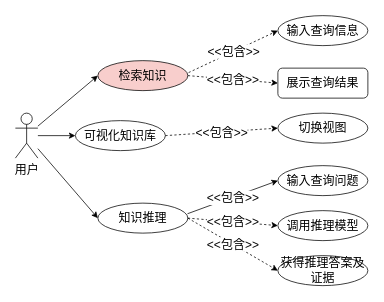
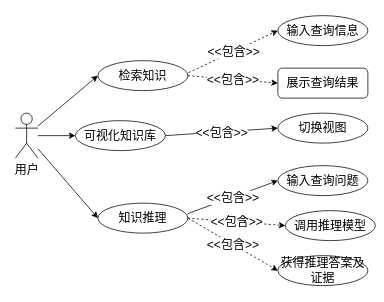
  <mxCell id="0" />
  <mxCell id="1" parent="0" />
  <mxCell id="2" style="rounded=0;orthogonalLoop=1;jettySize=auto;html=1;entryX=0;entryY=0.5;entryDx=0;entryDy=0;fontSize=16;" edge="1" parent="1" source="5" target="6"><mxGeometry relative="1" as="geometry" /></mxCell>
  <mxCell id="3" style="edgeStyle=none;shape=connector;rounded=0;orthogonalLoop=1;jettySize=auto;html=1;entryX=0;entryY=0.5;entryDx=0;entryDy=0;strokeColor=default;align=center;verticalAlign=middle;fontFamily=Helvetica;fontSize=16;fontColor=default;labelBackgroundColor=default;endArrow=classic;" edge="1" parent="1" source="5" target="7"><mxGeometry relative="1" as="geometry" /></mxCell>
  <mxCell id="4" style="edgeStyle=none;shape=connector;rounded=0;orthogonalLoop=1;jettySize=auto;html=1;entryX=0;entryY=0.5;entryDx=0;entryDy=0;strokeColor=default;align=center;verticalAlign=middle;fontFamily=Helvetica;fontSize=16;fontColor=default;labelBackgroundColor=default;endArrow=classic;" edge="1" parent="1" source="5" target="8"><mxGeometry relative="1" as="geometry" /></mxCell>
  <mxCell id="5" value="用户" style="shape=umlActor;verticalLabelPosition=bottom;verticalAlign=top;html=1;outlineConnect=0;fontSize=16;" vertex="1" parent="1"><mxGeometry x="20" y="150" width="30" height="60" as="geometry" /></mxCell>
- <mxCell id="6" value="检索知识" style="ellipse;whiteSpace=wrap;html=1;fontSize=16;fillColor=#f8cecc;" vertex="1" parent="1"><mxGeometry x="130" y="80" width="120" height="40" as="geometry" /></mxCell>
+ <mxCell id="6" value="检索知识" style="ellipse;whiteSpace=wrap;html=1;fontSize=16;" vertex="1" parent="1"><mxGeometry x="130" y="80" width="120" height="40" as="geometry" /></mxCell>
  <mxCell id="7" value="可视化知识库" style="ellipse;whiteSpace=wrap;html=1;fontSize=16;" vertex="1" parent="1"><mxGeometry x="100" y="160" width="120" height="40" as="geometry" /></mxCell>
  <mxCell id="8" value="知识推理" style="ellipse;whiteSpace=wrap;html=1;fontSize=16;" vertex="1" parent="1"><mxGeometry x="130" y="270" width="120" height="40" as="geometry" /></mxCell>
  <mxCell id="9" value="输入查询信息" style="ellipse;whiteSpace=wrap;html=1;fontSize=16;" vertex="1" parent="1"><mxGeometry x="370" y="20" width="120" height="40" as="geometry" /></mxCell>
  <mxCell id="10" value="切换视图" style="ellipse;whiteSpace=wrap;html=1;fontSize=16;" vertex="1" parent="1"><mxGeometry x="370" y="150" width="120" height="40" as="geometry" /></mxCell>
- <mxCell id="11" value="调用推理模型" style="ellipse;whiteSpace=wrap;html=1;fontSize=16;" vertex="1" parent="1"><mxGeometry x="370" y="280" width="120" height="40" as="geometry" /></mxCell>
+ <mxCell id="11" value="调用推理模型" style="ellipse;whiteSpace=wrap;html=1;fontSize=16;" vertex="1" parent="1"><mxGeometry x="380" y="280" width="120" height="40" as="geometry" /></mxCell>
  <mxCell id="12" value="输入查询问题" style="ellipse;whiteSpace=wrap;html=1;fontSize=16;" vertex="1" parent="1"><mxGeometry x="370" y="220" width="120" height="40" as="geometry" /></mxCell>
- <mxCell id="13" value="" style="endArrow=classic;html=1;rounded=0;dashed=1;entryX=0;entryY=0.5;entryDx=0;entryDy=0;fontSize=16;exitX=1;exitY=0.5;exitDx=0;exitDy=0;" edge="1" parent="1" source="7" target="10"><mxGeometry relative="1" as="geometry"><mxPoint x="250" y="179.66" as="sourcePoint" /><mxPoint x="350" y="179.66" as="targetPoint" /></mxGeometry></mxCell>
+ <mxCell id="13" value="" style="endArrow=classic;html=1;rounded=0;dashed=0;entryX=0;entryY=0.5;entryDx=0;entryDy=0;fontSize=16;exitX=1;exitY=0.5;exitDx=0;exitDy=0;" edge="1" parent="1" source="7" target="10"><mxGeometry relative="1" as="geometry"><mxPoint x="250" y="179.66" as="sourcePoint" /><mxPoint x="350" y="179.66" as="targetPoint" /></mxGeometry></mxCell>
  <mxCell id="14" value="&amp;lt;&amp;lt;包含&amp;gt;&amp;gt;" style="edgeLabel;resizable=0;html=1;;align=center;verticalAlign=middle;fontSize=16;" connectable="0" vertex="1" parent="13"><mxGeometry relative="1" as="geometry" /></mxCell>
  <mxCell id="15" value="" style="endArrow=classic;html=1;rounded=0;dashed=0;entryX=0;entryY=0.5;entryDx=0;entryDy=0;fontSize=16;exitX=0.996;exitY=0.354;exitDx=0;exitDy=0;exitPerimeter=0;" edge="1" parent="1" source="8" target="12"><mxGeometry relative="1" as="geometry"><mxPoint x="250" y="259.66" as="sourcePoint" /><mxPoint x="350" y="259.66" as="targetPoint" /></mxGeometry></mxCell>
  <mxCell id="16" value="&amp;lt;&amp;lt;包含&amp;gt;&amp;gt;" style="edgeLabel;resizable=0;html=1;;align=center;verticalAlign=middle;fontSize=16;" connectable="0" vertex="1" parent="15"><mxGeometry relative="1" as="geometry" /></mxCell>
  <mxCell id="17" value="" style="endArrow=classic;html=1;rounded=0;dashed=1;entryX=0;entryY=0.5;entryDx=0;entryDy=0;exitX=1;exitY=0.5;exitDx=0;exitDy=0;fontSize=16;" edge="1" parent="1" source="8" target="11"><mxGeometry relative="1" as="geometry"><mxPoint x="270" y="290" as="sourcePoint" /><mxPoint x="370" y="290" as="targetPoint" /></mxGeometry></mxCell>
  <mxCell id="18" value="&amp;lt;&amp;lt;包含&amp;gt;&amp;gt;" style="edgeLabel;resizable=0;html=1;;align=center;verticalAlign=middle;fontSize=16;" connectable="0" vertex="1" parent="17"><mxGeometry relative="1" as="geometry" /></mxCell>
  <mxCell id="19" value="获得推理答案及证据" style="ellipse;whiteSpace=wrap;html=1;fontSize=16;" vertex="1" parent="1"><mxGeometry x="370" y="340" width="120" height="40" as="geometry" /></mxCell>
  <mxCell id="20" value="" style="endArrow=classic;html=1;rounded=0;dashed=1;entryX=0;entryY=0.5;entryDx=0;entryDy=0;fontSize=16;exitX=1;exitY=0.5;exitDx=0;exitDy=0;" edge="1" parent="1" source="8" target="19"><mxGeometry relative="1" as="geometry"><mxPoint x="250" y="260" as="sourcePoint" /><mxPoint x="410" y="390" as="targetPoint" /></mxGeometry></mxCell>
  <mxCell id="21" value="&amp;lt;&amp;lt;包含&amp;gt;&amp;gt;" style="edgeLabel;resizable=0;html=1;;align=center;verticalAlign=middle;fontSize=16;" connectable="0" vertex="1" parent="20"><mxGeometry relative="1" as="geometry" /></mxCell>
  <mxCell id="22" value="展示查询结果" style="whiteSpace=wrap;html=1;fontSize=16;rounded=1;" vertex="1" parent="1"><mxGeometry x="370" y="90" width="120" height="40" as="geometry" /></mxCell>
  <mxCell id="23" value="" style="endArrow=classic;html=1;rounded=0;dashed=1;exitX=1.008;exitY=0.399;exitDx=0;exitDy=0;exitPerimeter=0;entryX=0;entryY=0.5;entryDx=0;entryDy=0;fontSize=16;" edge="1" parent="1" source="6" target="9"><mxGeometry relative="1" as="geometry"><mxPoint x="280" y="70" as="sourcePoint" /><mxPoint x="380" y="70" as="targetPoint" /></mxGeometry></mxCell>
  <mxCell id="24" value="&amp;lt;&amp;lt;包含&amp;gt;&amp;gt;" style="edgeLabel;resizable=0;html=1;;align=center;verticalAlign=middle;fontSize=16;" connectable="0" vertex="1" parent="23"><mxGeometry relative="1" as="geometry" /></mxCell>
  <mxCell id="25" value="" style="endArrow=classic;html=1;rounded=0;dashed=1;exitX=1;exitY=0.5;exitDx=0;exitDy=0;entryX=0;entryY=0.5;entryDx=0;entryDy=0;fontSize=16;" edge="1" parent="1" source="6" target="22"><mxGeometry relative="1" as="geometry"><mxPoint x="280" y="110" as="sourcePoint" /><mxPoint x="380" y="110" as="targetPoint" /></mxGeometry></mxCell>
  <mxCell id="26" value="&amp;lt;&amp;lt;包含&amp;gt;&amp;gt;" style="edgeLabel;resizable=0;html=1;;align=center;verticalAlign=middle;fontSize=16;" connectable="0" vertex="1" parent="25"><mxGeometry relative="1" as="geometry" /></mxCell>
